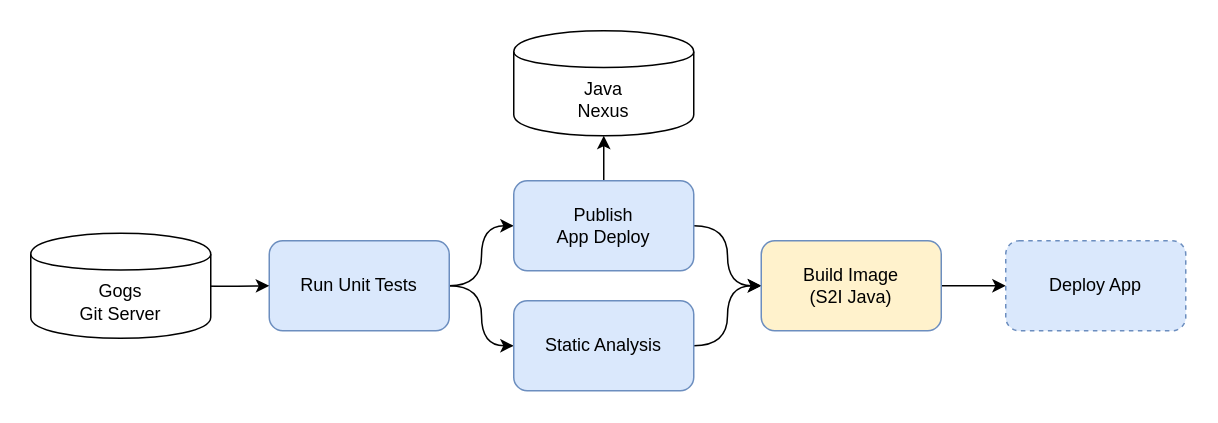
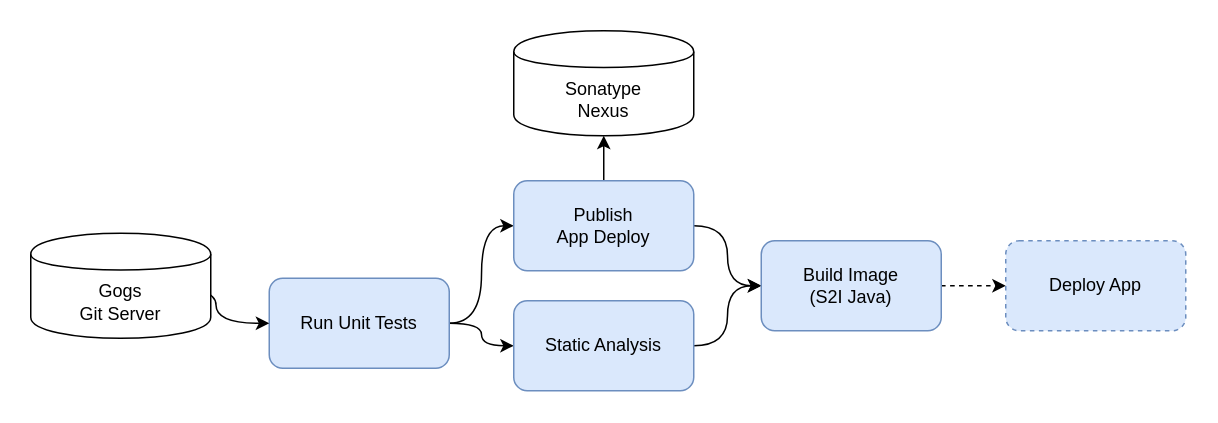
  <mxCell id="0" />
  <mxCell id="1" parent="0" />
  <mxCell id="2" style="edgeStyle=orthogonalEdgeStyle;rounded=0;orthogonalLoop=1;jettySize=auto;html=1;exitX=1;exitY=0.5;exitDx=0;exitDy=0;entryX=0;entryY=0.5;entryDx=0;entryDy=0;elbow=vertical;curved=1;" edge="1" parent="1" source="4" target="9"><mxGeometry relative="1" as="geometry" /></mxCell>
  <mxCell id="3" style="edgeStyle=orthogonalEdgeStyle;curved=1;rounded=0;orthogonalLoop=1;jettySize=auto;html=1;exitX=1;exitY=0.5;exitDx=0;exitDy=0;entryX=0;entryY=0.5;entryDx=0;entryDy=0;" edge="1" parent="1" source="4" target="11"><mxGeometry relative="1" as="geometry" /></mxCell>
- <mxCell id="4" value="Run Unit Tests" style="rounded=1;whiteSpace=wrap;html=1;fillColor=#dae8fc;strokeColor=#6c8ebf;" vertex="1" parent="1"><mxGeometry x="179" y="160" width="120" height="60" as="geometry" /></mxCell>
+ <mxCell id="4" value="Run Unit Tests" style="rounded=1;whiteSpace=wrap;html=1;fillColor=#dae8fc;strokeColor=#6c8ebf;" vertex="1" parent="1"><mxGeometry x="179" y="185" width="120" height="60" as="geometry" /></mxCell>
  <mxCell id="5" style="edgeStyle=orthogonalEdgeStyle;curved=1;rounded=0;orthogonalLoop=1;jettySize=auto;html=1;exitX=1;exitY=0.5;exitDx=0;exitDy=0;entryX=0;entryY=0.5;entryDx=0;entryDy=0;" edge="1" parent="1" target="4"><mxGeometry relative="1" as="geometry"><mxPoint x="107" y="190" as="sourcePoint" /><mxPoint x="157" y="190" as="targetPoint" /></mxGeometry></mxCell>
  <mxCell id="6" value="Gogs &lt;br&gt;Git Server" style="shape=cylinder;whiteSpace=wrap;html=1;boundedLbl=1;backgroundOutline=1;" vertex="1" parent="1"><mxGeometry x="20" y="155" width="120" height="70" as="geometry" /></mxCell>
  <mxCell id="7" style="edgeStyle=orthogonalEdgeStyle;curved=1;rounded=0;orthogonalLoop=1;jettySize=auto;html=1;exitX=0.5;exitY=0;exitDx=0;exitDy=0;entryX=0.5;entryY=1;entryDx=0;entryDy=0;" edge="1" parent="1" source="9" target="12"><mxGeometry relative="1" as="geometry" /></mxCell>
  <mxCell id="8" style="edgeStyle=orthogonalEdgeStyle;curved=1;rounded=0;orthogonalLoop=1;jettySize=auto;html=1;exitX=1;exitY=0.5;exitDx=0;exitDy=0;entryX=0;entryY=0.5;entryDx=0;entryDy=0;" edge="1" parent="1" source="9" target="14"><mxGeometry relative="1" as="geometry" /></mxCell>
  <mxCell id="9" value="Publish &lt;br&gt;App Deploy" style="rounded=1;whiteSpace=wrap;html=1;fillColor=#dae8fc;strokeColor=#6c8ebf;" vertex="1" parent="1"><mxGeometry x="342" y="120" width="120" height="60" as="geometry" /></mxCell>
  <mxCell id="10" style="edgeStyle=orthogonalEdgeStyle;curved=1;rounded=0;orthogonalLoop=1;jettySize=auto;html=1;exitX=1;exitY=0.5;exitDx=0;exitDy=0;entryX=0;entryY=0.5;entryDx=0;entryDy=0;" edge="1" parent="1" source="11" target="14"><mxGeometry relative="1" as="geometry"><mxPoint x="490" y="250" as="targetPoint" /></mxGeometry></mxCell>
  <mxCell id="11" value="Static Analysis" style="rounded=1;whiteSpace=wrap;html=1;fillColor=#dae8fc;strokeColor=#6c8ebf;" vertex="1" parent="1"><mxGeometry x="342" y="200" width="120" height="60" as="geometry" /></mxCell>
- <mxCell id="12" value="Java &lt;br&gt;Nexus" style="shape=cylinder;whiteSpace=wrap;html=1;boundedLbl=1;backgroundOutline=1;" vertex="1" parent="1"><mxGeometry x="342" y="20" width="120" height="70" as="geometry" /></mxCell>
- <mxCell id="13" style="edgeStyle=orthogonalEdgeStyle;curved=1;rounded=0;orthogonalLoop=1;jettySize=auto;html=1;exitX=1;exitY=0.5;exitDx=0;exitDy=0;" edge="1" parent="1" source="14" target="15"><mxGeometry relative="1" as="geometry" /></mxCell>
- <mxCell id="14" value="Build Image&lt;br&gt;(S2I Java)" style="rounded=1;whiteSpace=wrap;html=1;fillColor=#fff2cc;strokeColor=#6c8ebf;" vertex="1" parent="1"><mxGeometry x="507" y="160" width="120" height="60" as="geometry" /></mxCell>
+ <mxCell id="12" value="Sonatype &lt;br&gt;Nexus" style="shape=cylinder;whiteSpace=wrap;html=1;boundedLbl=1;backgroundOutline=1;" vertex="1" parent="1"><mxGeometry x="342" y="20" width="120" height="70" as="geometry" /></mxCell>
+ <mxCell id="13" style="edgeStyle=orthogonalEdgeStyle;curved=1;rounded=0;orthogonalLoop=1;jettySize=auto;html=1;exitX=1;exitY=0.5;exitDx=0;exitDy=0;dashed=1;" edge="1" parent="1" source="14" target="15"><mxGeometry relative="1" as="geometry" /></mxCell>
+ <mxCell id="14" value="Build Image&lt;br&gt;(S2I Java)" style="rounded=1;whiteSpace=wrap;html=1;fillColor=#dae8fc;strokeColor=#6c8ebf;" vertex="1" parent="1"><mxGeometry x="507" y="160" width="120" height="60" as="geometry" /></mxCell>
  <mxCell id="15" value="Deploy App" style="rounded=1;whiteSpace=wrap;html=1;fillColor=#dae8fc;strokeColor=#6c8ebf;dashed=1;" vertex="1" parent="1"><mxGeometry x="670" y="160" width="120" height="60" as="geometry" /></mxCell>
